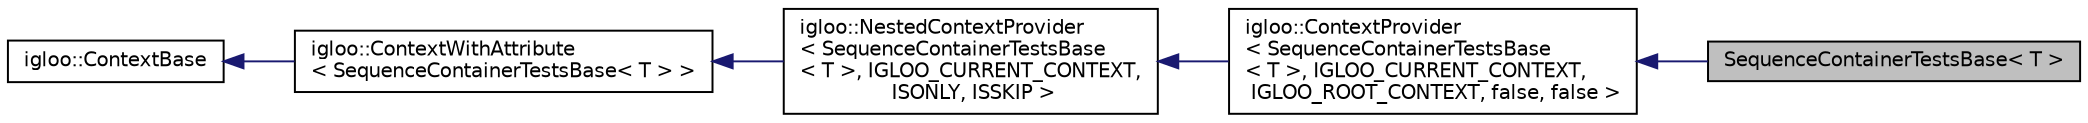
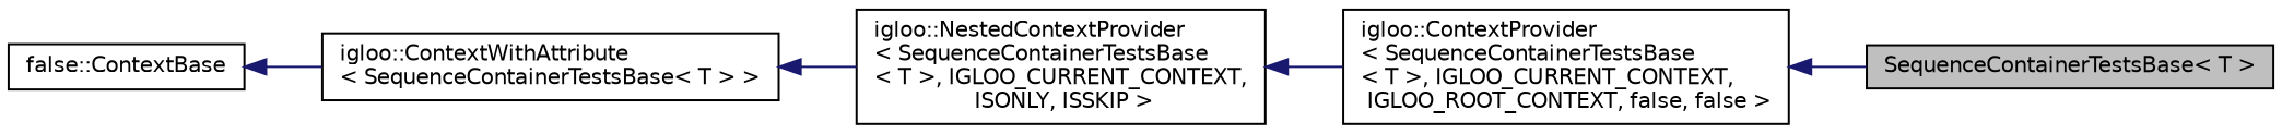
  digraph {
    rankdir=LR
    node [color=black fillcolor=white fontname=Helvetica fontsize=10 shape=record style=filled]
    edge [color=midnightblue dir=back fontname=Helvetica fontsize=10 labelfontname=Helvetica labelfontsize=10 style=solid]
    n1 [fillcolor=grey75 fontcolor=black height=0.2 label="SequenceContainerTestsBase\< T \>" width=0.4]
    n2 [height=0.2 label="igloo::ContextProvider\l\< SequenceContainerTestsBase\l\< T \>, IGLOO_CURRENT_CONTEXT,\l IGLOO_ROOT_CONTEXT, false, false \>" width=0.4]
    n3 [height=0.2 label="igloo::NestedContextProvider\l\< SequenceContainerTestsBase\l\< T \>, IGLOO_CURRENT_CONTEXT,\l ISONLY, ISSKIP \>" width=0.4]
    n4 [height=0.2 label="igloo::ContextWithAttribute\l\< SequenceContainerTestsBase\< T \> \>" width=0.4]
-   n5 [height=0.2 label="igloo::ContextBase" width=0.4]
+   n5 [height=0.2 label="false::ContextBase" width=0.4]
    n2 -> n1
    n3 -> n2
    n4 -> n3
    n5 -> n4
  }
